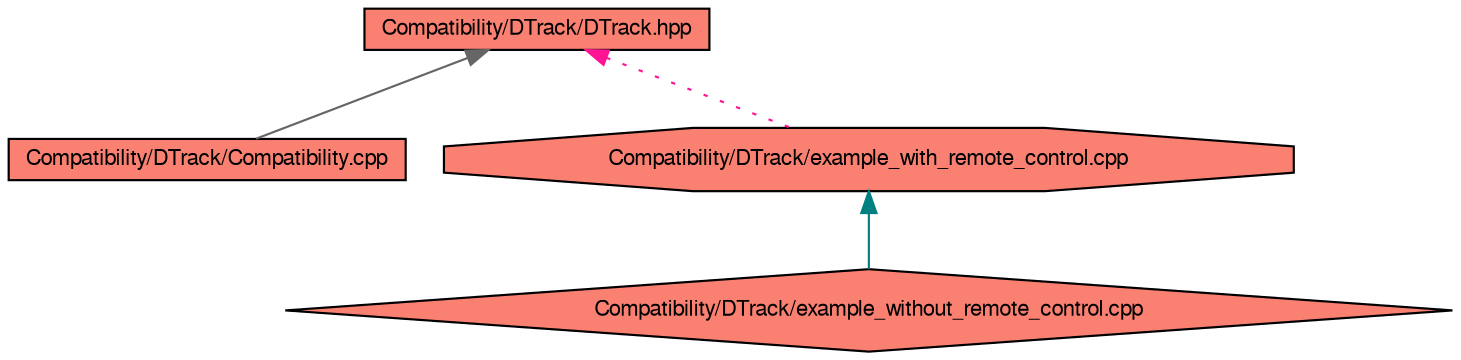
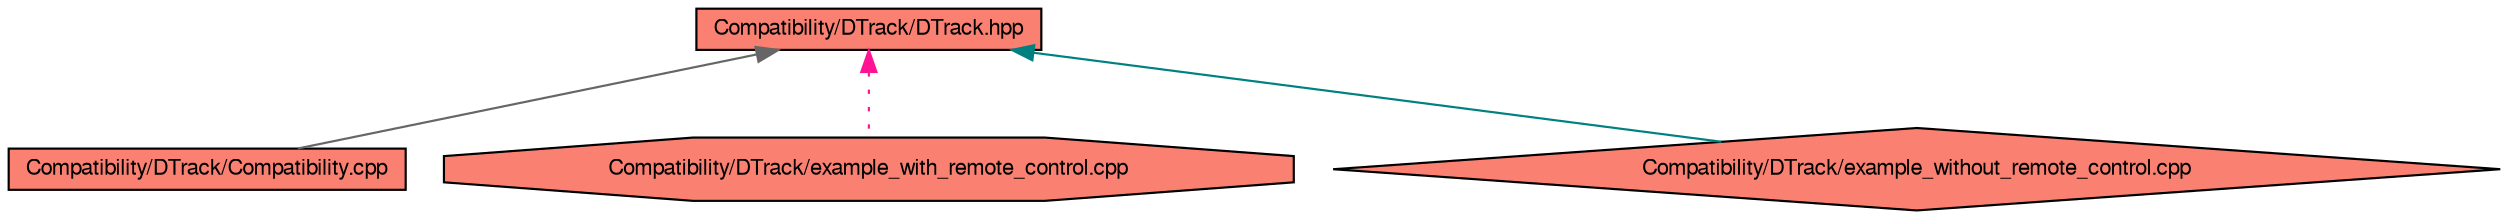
  digraph {
    node [color=black fillcolor=salmon fontname=FreeSans fontsize=10 shape=box style=filled]
    edge [dir=back fontname=FreeSans fontsize=10 labelfontname=FreeSans labelfontsize=10 style=solid]
    n1 [fontcolor=black height=0.2 label="Compatibility/DTrack/DTrack.hpp" width=0.4]
    n2 [height=0.2 label="Compatibility/DTrack/Compatibility.cpp" width=0.4]
    n3 [height=0.2 label="Compatibility/DTrack/example_with_remote_control.cpp" shape=octagon width=0.4]
    n4 [height=0.2 label="Compatibility/DTrack/example_without_remote_control.cpp" shape=diamond width=0.4]
    n1 -> n2 [color=gray40]
    n1 -> n3 [color=deeppink style=dotted]
-   n3 -> n4 [color=teal]
+   n1 -> n4 [color=teal]
  }
